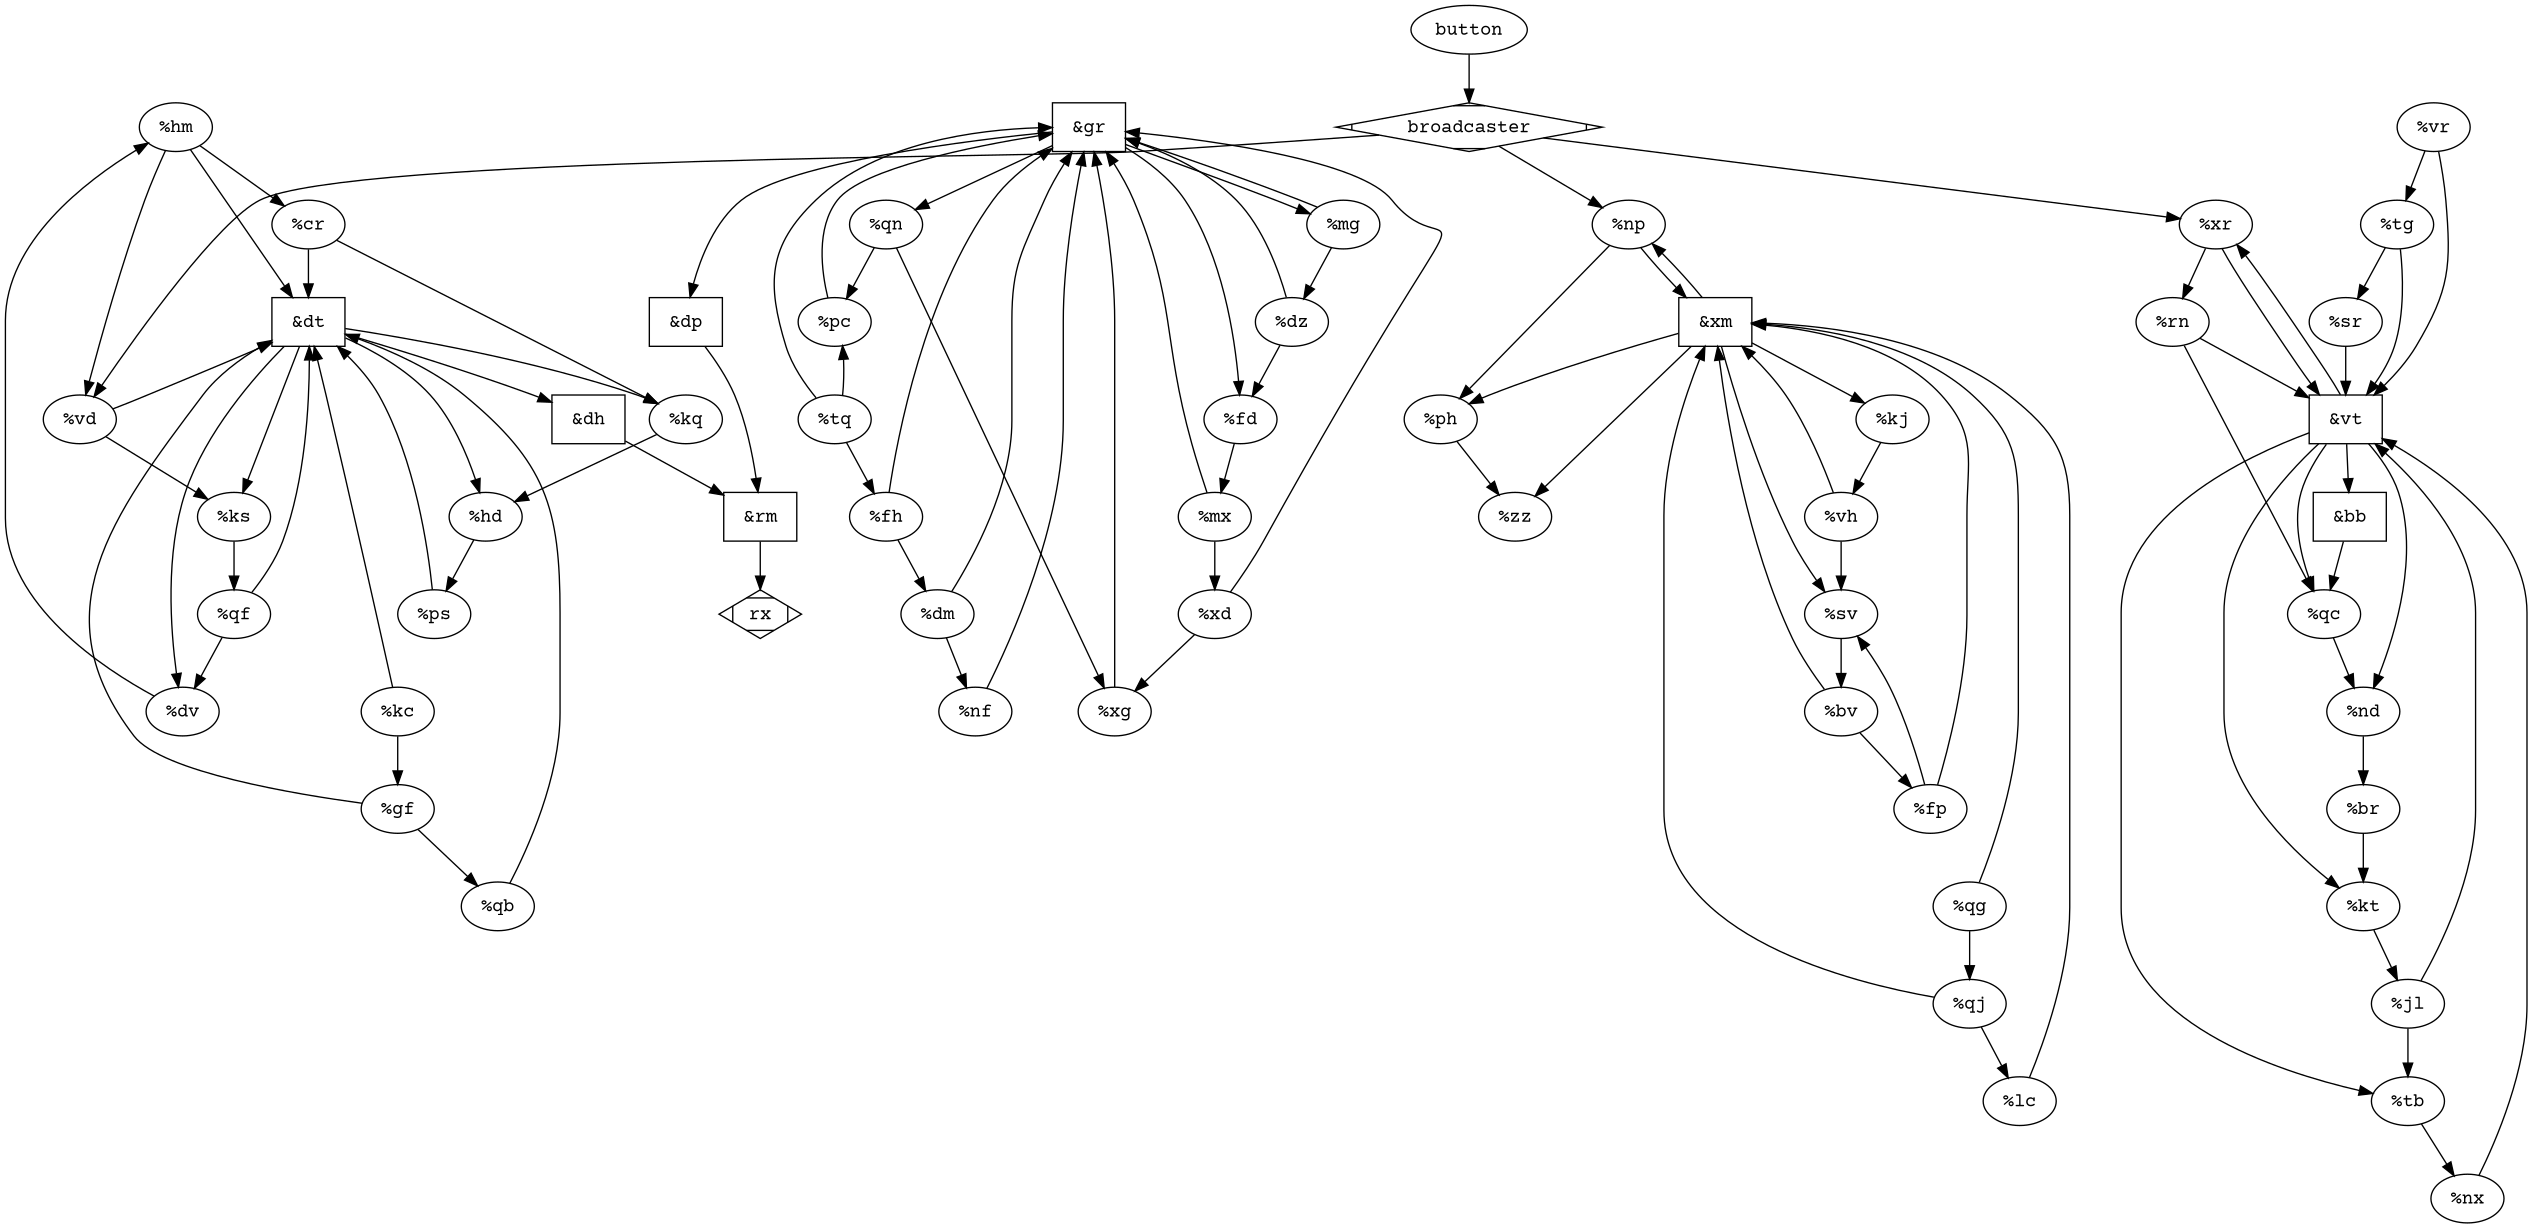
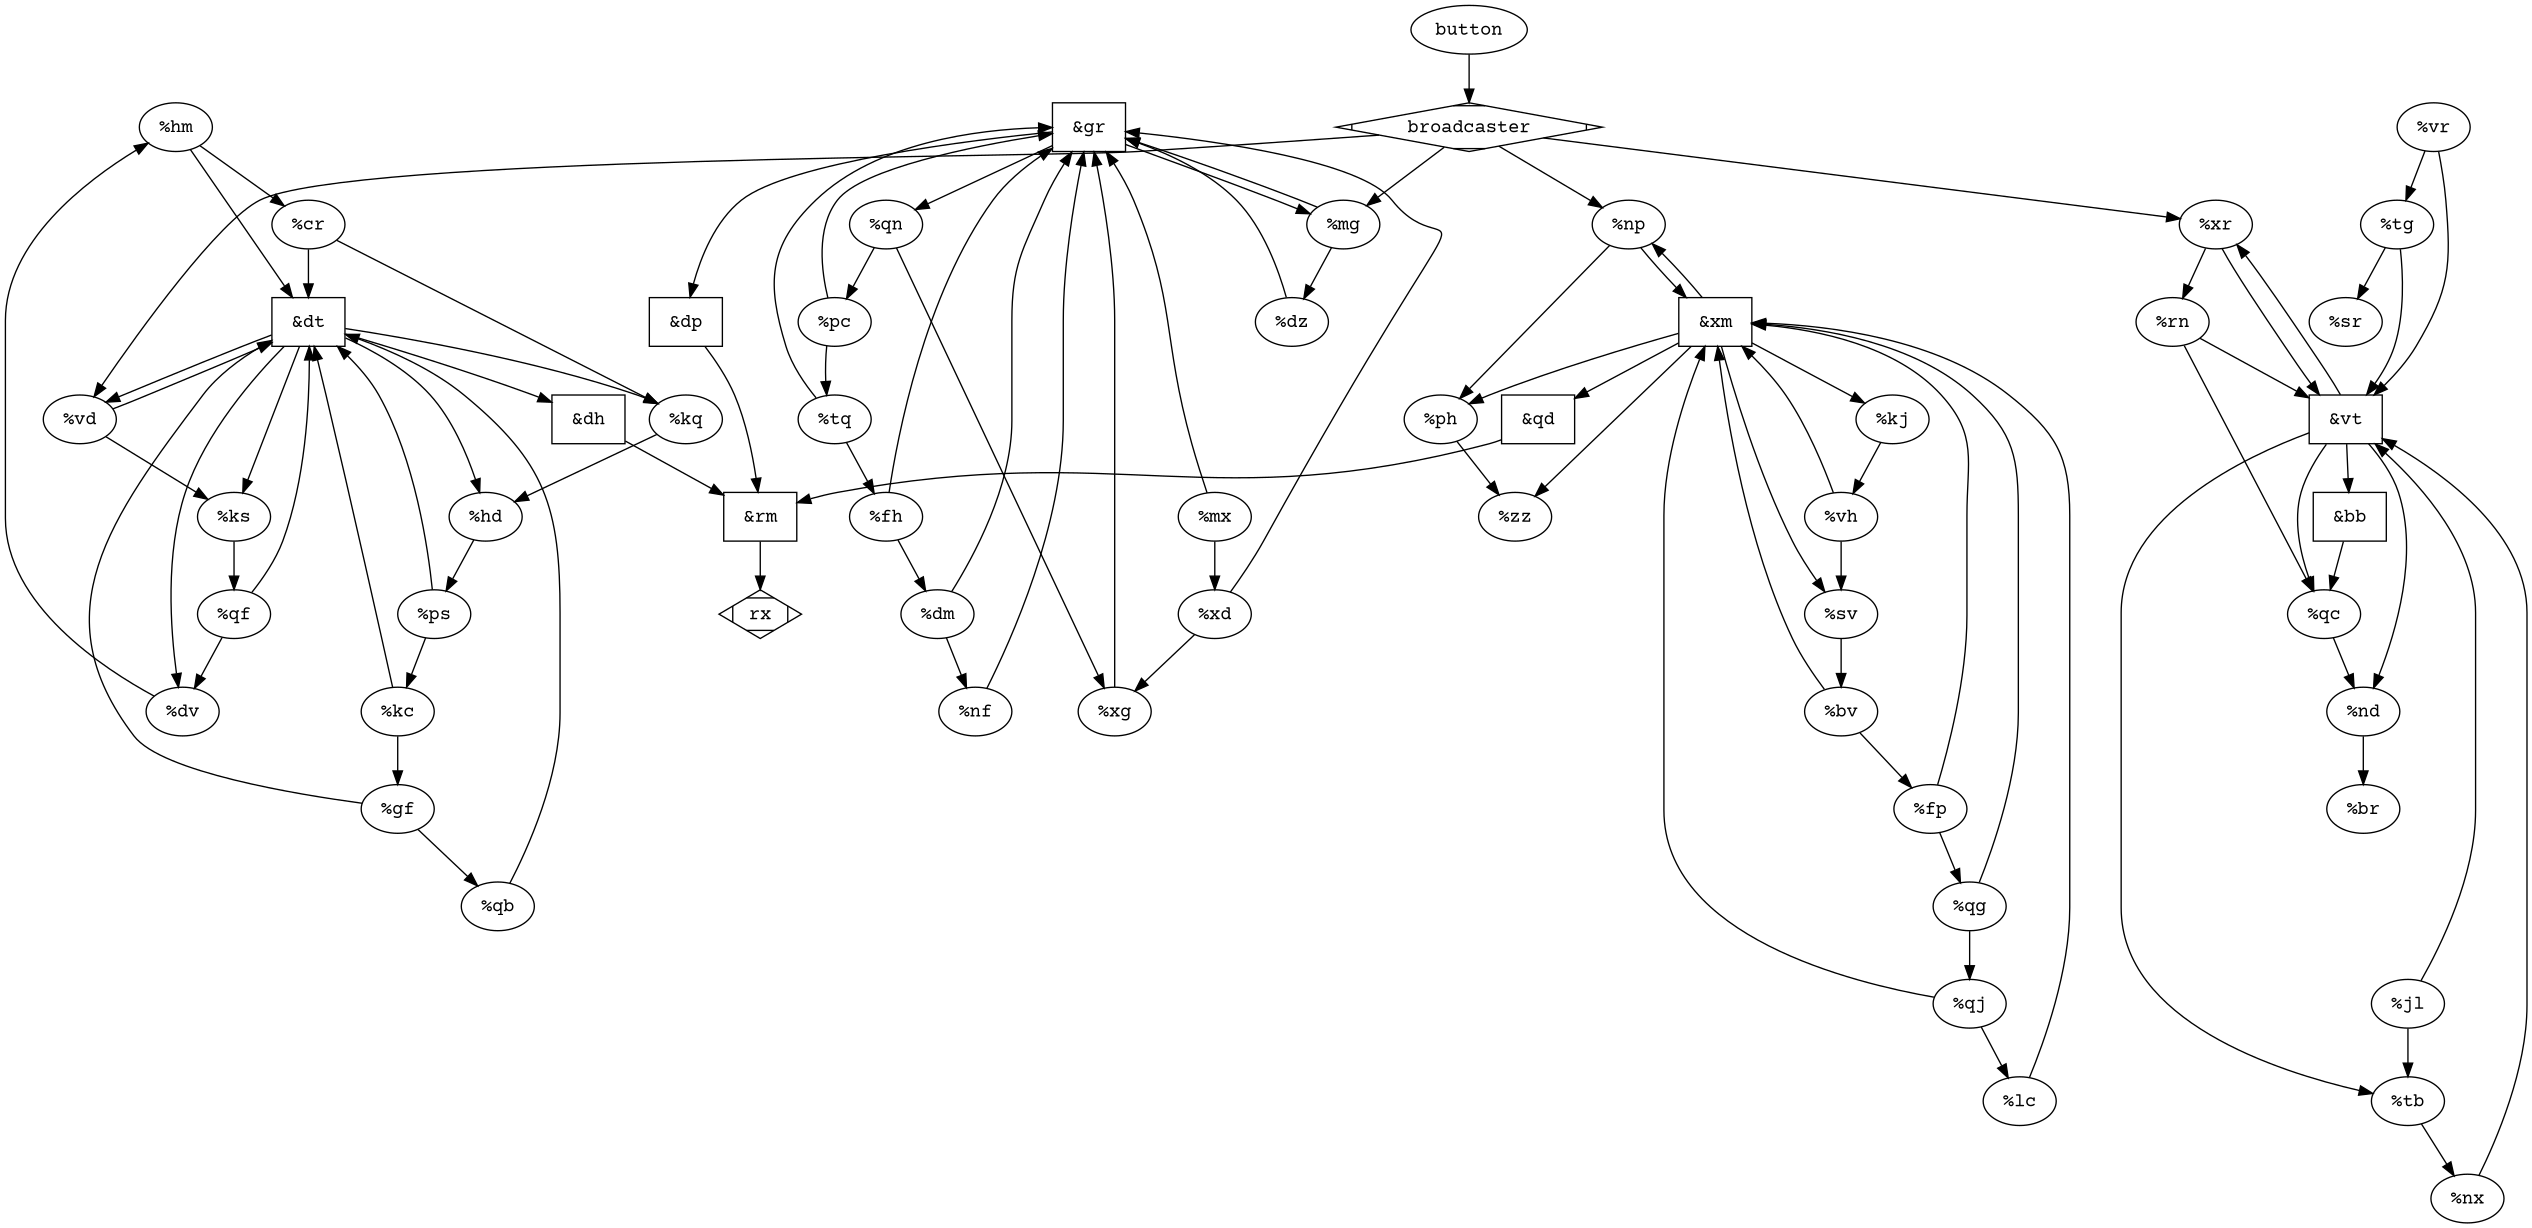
  digraph {
    fontname="Courier Prime"
    node [fontname="Courier Prime" shape=ellipse]
    edge [fontname="Courier Prime"]
    n1 [label="%hm"]
    n2 [label="%cr"]
    n3 [label="&dt" shape=rect]
    n4 [label="%kq"]
    n5 [label="%qc"]
    n6 [label="%nd"]
    n7 [label="%br"]
    n8 [label="&dh" shape=rect]
    n9 [label="&rm" shape=rect]
    n10 [label=rx shape=Mdiamond]
    n11 [label="%ph"]
    n12 [label="%zz"]
    n13 [label="%ps"]
    n14 [label="%kc"]
    n15 [label="%vd"]
    n16 [label="%dv"]
    n17 [label="%ks"]
    n18 [label="%hd"]
    n19 [label="%gf"]
    n20 [label="%qb"]
    n21 [label="%jl"]
    n22 [label="%tb"]
    n23 [label="&vt" shape=rect]
    n24 [label="%nx"]
    n25 [label="%xr"]
-   n26 [label="%kt"]
    n27 [label="&bb" shape=rect]
    n28 [label="%fh"]
    n29 [label="%dm"]
    n30 [label="&gr" shape=rect]
    n31 [label="%nf"]
    n32 [label="%mg"]
-   n33 [label="%fd"]
    n34 [label="&dp" shape=rect]
    n35 [label="%qn"]
    n36 [label=broadcaster shape=Mdiamond]
    n37 [label="%np"]
    n38 [label="&xm" shape=rect]
    n39 [label="%dz"]
    n40 [label="%rn"]
    n41 [label="%vr"]
    n42 [label="%tg"]
    n43 [label="%qf"]
    n44 [label="%kj"]
+   n45 [label="&qd" shape=rect]
    n46 [label="%sv"]
    n47 [label="%vh"]
    n48 [label="%bv"]
    n49 [label="%fp"]
    n50 [label="%qg"]
    n51 [label="%sr"]
    n52 [label="%lc"]
    n53 [label="%tq"]
    n54 [label="%mx"]
    n55 [label="%pc"]
    n56 [label="%xg"]
    n57 [label="%qj"]
    n58 [label="%xd"]
    n59 [label=button]
    n1 -> n2
    n1 -> n3
    n2 -> n3
    n2 -> n4
    n3 -> n4
    n3 -> n8
-   n1 -> n15
+   n3 -> n15
    n3 -> n16
    n3 -> n17
    n3 -> n18
    n4 -> n18
    n5 -> n6
    n6 -> n7
-   n7 -> n26
    n8 -> n9
    n9 -> n10
    n11 -> n12
    n13 -> n3
+   n13 -> n14
    n14 -> n3
    n14 -> n19
    n15 -> n3
    n15 -> n17
    n16 -> n1
    n17 -> n43
    n18 -> n13
    n19 -> n3
    n19 -> n20
    n20 -> n3
    n21 -> n22
    n21 -> n23
    n22 -> n24
    n23 -> n5
    n23 -> n6
    n23 -> n22
    n23 -> n25
-   n23 -> n26
    n23 -> n27
    n24 -> n23
    n25 -> n23
    n25 -> n40
-   n26 -> n21
    n27 -> n5
    n28 -> n29
    n28 -> n30
    n29 -> n30
    n29 -> n31
    n30 -> n32
-   n30 -> n33
    n30 -> n34
    n30 -> n35
    n31 -> n30
    n32 -> n30
    n32 -> n39
-   n33 -> n54
    n34 -> n9
    n35 -> n55
    n35 -> n56
    n36 -> n15
    n36 -> n25
+   n36 -> n32
    n36 -> n37
    n37 -> n11
    n37 -> n38
    n38 -> n11
    n38 -> n12
    n38 -> n37
    n38 -> n44
+   n38 -> n45
    n38 -> n46
    n39 -> n30
-   n39 -> n33
    n40 -> n5
    n40 -> n23
    n41 -> n23
    n41 -> n42
    n42 -> n23
    n42 -> n51
    n43 -> n3
    n43 -> n16
    n44 -> n47
+   n45 -> n9
    n46 -> n48
    n47 -> n38
    n47 -> n46
    n48 -> n38
    n48 -> n49
    n49 -> n38
-   n49 -> n46
+   n49 -> n50
    n50 -> n38
    n50 -> n57
-   n51 -> n23
    n52 -> n38
    n53 -> n28
    n53 -> n30
    n54 -> n30
    n54 -> n58
    n55 -> n30
-   n53 -> n55
+   n55 -> n53
    n56 -> n30
    n57 -> n38
    n57 -> n52
    n58 -> n30
    n58 -> n56
    n59 -> n36
  }
